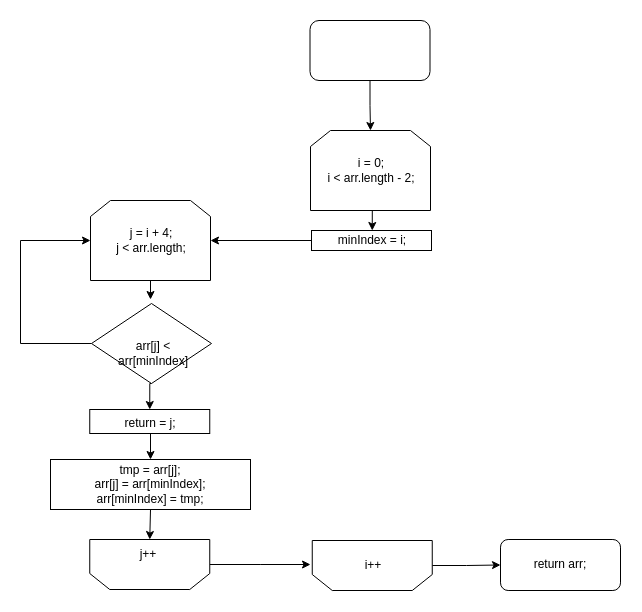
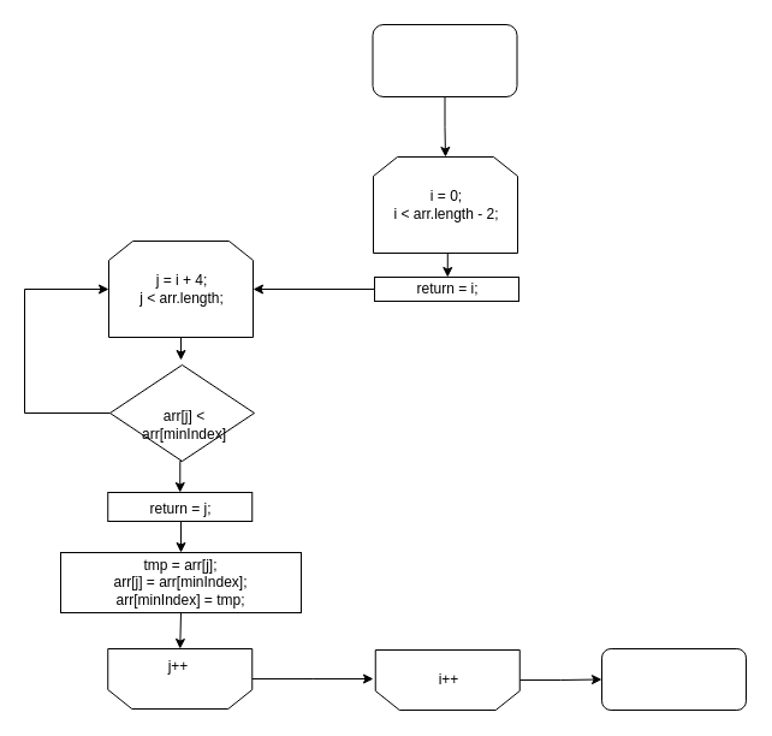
  <mxCell id="0" />
  <mxCell id="1" parent="0" />
  <mxCell id="2" style="edgeStyle=orthogonalEdgeStyle;rounded=0;orthogonalLoop=1;jettySize=auto;html=1;exitX=0.5;exitY=1;exitDx=0;exitDy=0;entryX=0.5;entryY=0;entryDx=0;entryDy=0;" edge="1" parent="1" source="3" target="5"><mxGeometry relative="1" as="geometry" /></mxCell>
  <mxCell id="3" value="" style="rounded=1;whiteSpace=wrap;html=1;" vertex="1" parent="1"><mxGeometry x="309.5" y="20" width="120" height="60" as="geometry" /></mxCell>
  <mxCell id="4" style="edgeStyle=orthogonalEdgeStyle;rounded=0;orthogonalLoop=1;jettySize=auto;html=1;exitX=0.5;exitY=1;exitDx=0;exitDy=0;entryX=0.5;entryY=0;entryDx=0;entryDy=0;" edge="1" parent="1" source="5" target="16"><mxGeometry relative="1" as="geometry" /></mxCell>
  <mxCell id="5" value="" style="shape=loopLimit;whiteSpace=wrap;html=1;" vertex="1" parent="1"><mxGeometry x="310" y="130" width="120" height="80" as="geometry" /></mxCell>
  <mxCell id="6" value="i = 0;&lt;br&gt;i &amp;lt; arr.length - 2;" style="text;html=1;strokeColor=none;fillColor=none;align=center;verticalAlign=middle;whiteSpace=wrap;rounded=0;" vertex="1" parent="1"><mxGeometry x="316" y="160" width="110" height="20" as="geometry" /></mxCell>
  <mxCell id="7" style="edgeStyle=orthogonalEdgeStyle;rounded=0;orthogonalLoop=1;jettySize=auto;html=1;exitX=0.5;exitY=1;exitDx=0;exitDy=0;" edge="1" parent="1" source="8"><mxGeometry relative="1" as="geometry"><mxPoint x="150" y="299" as="targetPoint" /></mxGeometry></mxCell>
  <mxCell id="8" value="" style="shape=loopLimit;whiteSpace=wrap;html=1;" vertex="1" parent="1"><mxGeometry x="90" y="200" width="120" height="80" as="geometry" /></mxCell>
  <mxCell id="9" value="j = i + 4;&lt;br&gt;j &amp;lt; arr.length;&lt;br&gt;" style="text;html=1;strokeColor=none;fillColor=none;align=center;verticalAlign=middle;whiteSpace=wrap;rounded=0;" vertex="1" parent="1"><mxGeometry x="96" y="230" width="110" height="20" as="geometry" /></mxCell>
  <mxCell id="10" style="edgeStyle=orthogonalEdgeStyle;rounded=0;orthogonalLoop=1;jettySize=auto;html=1;exitX=0;exitY=0.5;exitDx=0;exitDy=0;entryX=0;entryY=0.5;entryDx=0;entryDy=0;" edge="1" parent="1" source="12" target="8"><mxGeometry relative="1" as="geometry"><Array as="points"><mxPoint x="20" y="343" /><mxPoint x="20" y="240" /></Array></mxGeometry></mxCell>
  <mxCell id="11" style="edgeStyle=orthogonalEdgeStyle;rounded=0;orthogonalLoop=1;jettySize=auto;html=1;exitX=0.5;exitY=1;exitDx=0;exitDy=0;entryX=0.5;entryY=0;entryDx=0;entryDy=0;" edge="1" parent="1" source="12" target="17"><mxGeometry relative="1" as="geometry" /></mxCell>
  <mxCell id="12" value="" style="rhombus;whiteSpace=wrap;html=1;" vertex="1" parent="1"><mxGeometry x="91" y="303" width="120" height="80" as="geometry" /></mxCell>
  <mxCell id="13" value="arr[j] &amp;lt; arr[minIndex]" style="text;html=1;strokeColor=none;fillColor=none;align=center;verticalAlign=middle;whiteSpace=wrap;rounded=0;" vertex="1" parent="1"><mxGeometry x="103" y="333" width="100" height="40" as="geometry" /></mxCell>
  <mxCell id="14" style="edgeStyle=orthogonalEdgeStyle;rounded=0;orthogonalLoop=1;jettySize=auto;html=1;exitX=0;exitY=0.5;exitDx=0;exitDy=0;entryX=1;entryY=0.5;entryDx=0;entryDy=0;" edge="1" parent="1" source="15" target="8"><mxGeometry relative="1" as="geometry" /></mxCell>
  <mxCell id="15" value="" style="rounded=0;whiteSpace=wrap;html=1;" vertex="1" parent="1"><mxGeometry x="311" y="230" width="120" height="20" as="geometry" /></mxCell>
- <mxCell id="16" value="minIndex = i;" style="text;html=1;strokeColor=none;fillColor=none;align=center;verticalAlign=middle;whiteSpace=wrap;rounded=0;" vertex="1" parent="1"><mxGeometry x="321.75" y="230" width="100" height="20" as="geometry" /></mxCell>
+ <mxCell id="16" value="return = i;" style="text;html=1;strokeColor=none;fillColor=none;align=center;verticalAlign=middle;whiteSpace=wrap;rounded=0;" vertex="1" parent="1"><mxGeometry x="321.75" y="230" width="100" height="20" as="geometry" /></mxCell>
  <mxCell id="17" value="" style="rounded=0;whiteSpace=wrap;html=1;" vertex="1" parent="1"><mxGeometry x="89.25" y="409" width="120" height="24" as="geometry" /></mxCell>
  <mxCell id="18" style="edgeStyle=orthogonalEdgeStyle;rounded=0;orthogonalLoop=1;jettySize=auto;html=1;exitX=0.5;exitY=1;exitDx=0;exitDy=0;entryX=0.5;entryY=0;entryDx=0;entryDy=0;" edge="1" parent="1" source="19" target="21"><mxGeometry relative="1" as="geometry" /></mxCell>
  <mxCell id="19" value="return = j;" style="text;html=1;strokeColor=none;fillColor=none;align=center;verticalAlign=middle;whiteSpace=wrap;rounded=0;" vertex="1" parent="1"><mxGeometry x="100" y="413" width="100" height="20" as="geometry" /></mxCell>
  <mxCell id="20" style="edgeStyle=orthogonalEdgeStyle;rounded=0;orthogonalLoop=1;jettySize=auto;html=1;exitX=0.5;exitY=1;exitDx=0;exitDy=0;entryX=0.5;entryY=1;entryDx=0;entryDy=0;" edge="1" parent="1" source="21" target="24"><mxGeometry relative="1" as="geometry" /></mxCell>
  <mxCell id="21" value="" style="rounded=0;whiteSpace=wrap;html=1;" vertex="1" parent="1"><mxGeometry x="50" y="459" width="200" height="50" as="geometry" /></mxCell>
  <mxCell id="22" value="tmp = arr[j];&lt;br&gt;arr[j] = arr[minIndex];&lt;br&gt;arr[minIndex] = tmp;" style="text;html=1;strokeColor=none;fillColor=none;align=center;verticalAlign=middle;whiteSpace=wrap;rounded=0;" vertex="1" parent="1"><mxGeometry x="60" y="474" width="180" height="20" as="geometry" /></mxCell>
  <mxCell id="23" style="edgeStyle=orthogonalEdgeStyle;rounded=0;orthogonalLoop=1;jettySize=auto;html=1;exitX=0;exitY=0.5;exitDx=0;exitDy=0;" edge="1" parent="1" source="24"><mxGeometry relative="1" as="geometry"><mxPoint x="310" y="564" as="targetPoint" /></mxGeometry></mxCell>
  <mxCell id="24" value="" style="shape=loopLimit;whiteSpace=wrap;html=1;direction=west;" vertex="1" parent="1"><mxGeometry x="89.25" y="539" width="120" height="50" as="geometry" /></mxCell>
  <mxCell id="25" value="j++" style="text;html=1;strokeColor=none;fillColor=none;align=center;verticalAlign=middle;whiteSpace=wrap;rounded=0;direction=west;" vertex="1" parent="1"><mxGeometry x="93" y="544" width="110" height="20" as="geometry" /></mxCell>
  <mxCell id="26" style="edgeStyle=orthogonalEdgeStyle;rounded=0;orthogonalLoop=1;jettySize=auto;html=1;exitX=0;exitY=0.5;exitDx=0;exitDy=0;entryX=0;entryY=0.5;entryDx=0;entryDy=0;" edge="1" parent="1" source="27" target="29"><mxGeometry relative="1" as="geometry" /></mxCell>
  <mxCell id="27" value="" style="shape=loopLimit;whiteSpace=wrap;html=1;direction=west;" vertex="1" parent="1"><mxGeometry x="311.75" y="540" width="120" height="50" as="geometry" /></mxCell>
  <mxCell id="28" value="i++" style="text;html=1;strokeColor=none;fillColor=none;align=center;verticalAlign=middle;whiteSpace=wrap;rounded=0;direction=west;" vertex="1" parent="1"><mxGeometry x="318" y="555" width="110" height="20" as="geometry" /></mxCell>
  <mxCell id="29" value="" style="rounded=1;whiteSpace=wrap;html=1;" vertex="1" parent="1"><mxGeometry x="500" y="539" width="120" height="51" as="geometry" /></mxCell>
- <mxCell id="30" value="return arr;" style="text;html=1;strokeColor=none;fillColor=none;align=center;verticalAlign=middle;whiteSpace=wrap;rounded=0;" vertex="1" parent="1"><mxGeometry x="530" y="554" width="60" height="20" as="geometry" /></mxCell>
